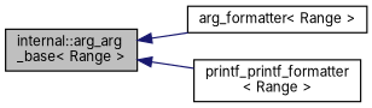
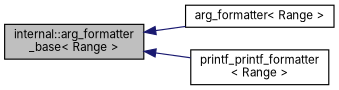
  digraph {
    fontname=Inter
    rankdir=LR
    node [color=black fillcolor=white fontname=Inter fontsize=10 shape=record style=filled]
    edge [color=midnightblue dir=back fontname=Inter fontsize=10 labelfontname=Helvetica labelfontsize=10 style=solid]
-   n1 [fillcolor=grey75 fontcolor=black height=0.2 label="internal::arg_arg\l_base\< Range \>" width=0.4]
+   n1 [fillcolor=grey75 fontcolor=black height=0.2 label="internal::arg_formatter\l_base\< Range \>" width=0.4]
    n2 [height=0.2 label="arg_formatter\< Range \>" width=0.4]
    n3 [height=0.2 label="printf_printf_formatter\l\< Range \>" width=0.4]
    n1 -> n2
    n1 -> n3
  }
